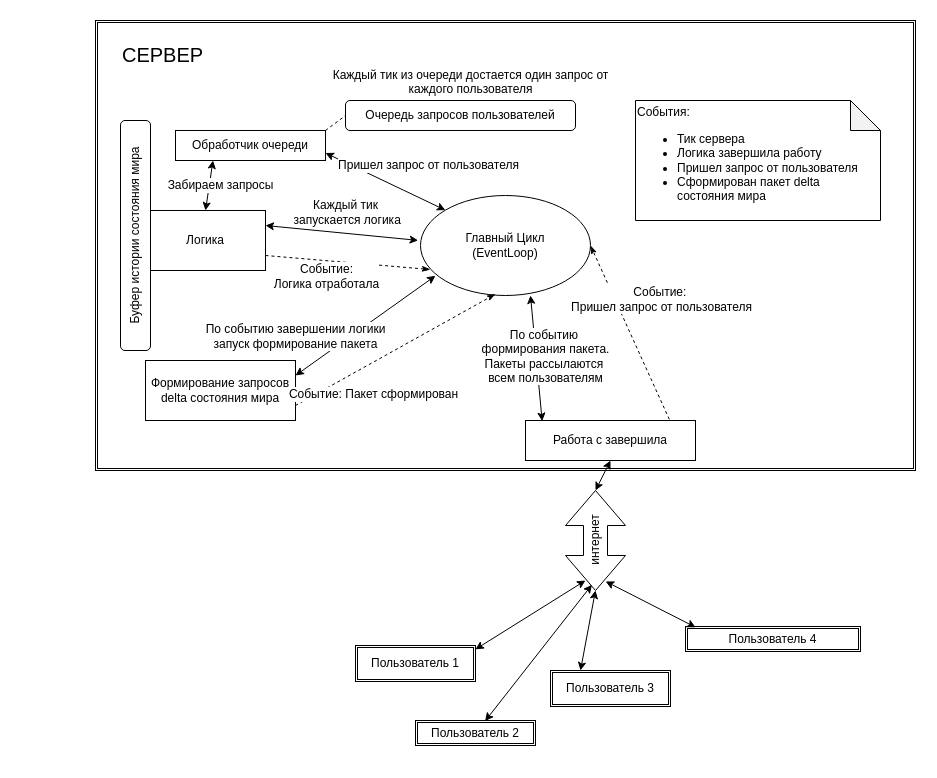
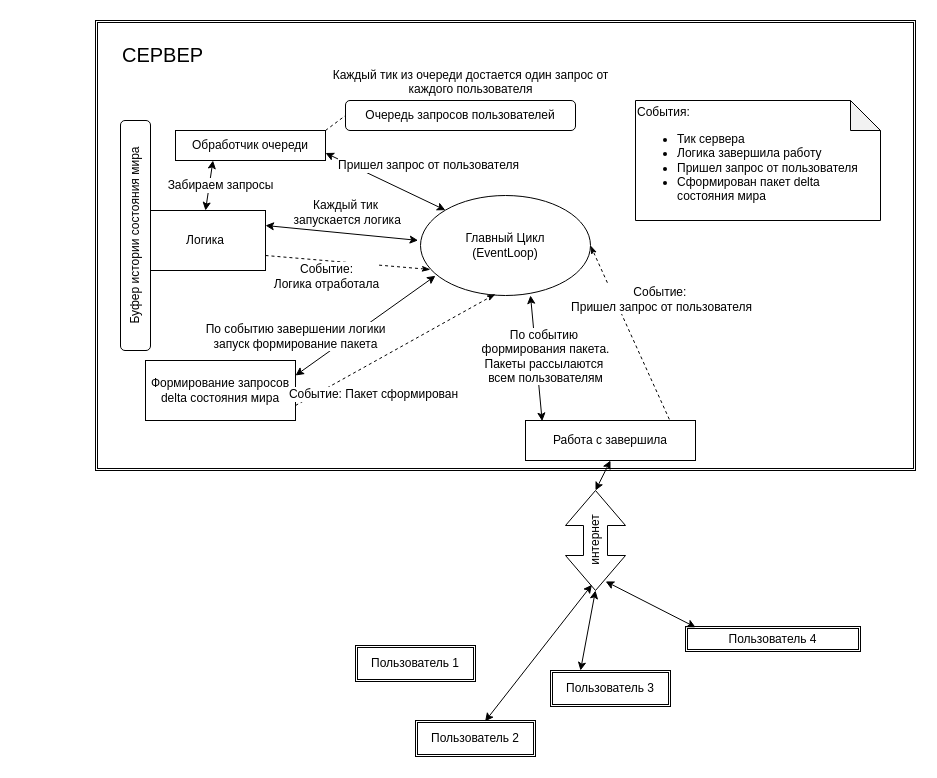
  <mxCell id="0" />
  <mxCell id="1" parent="0" />
  <mxCell id="2" value="" style="shape=ext;double=1;rounded=0;whiteSpace=wrap;html=1;" vertex="1" parent="1"><mxGeometry x="95" y="20" width="820" height="450" as="geometry" /></mxCell>
  <mxCell id="3" value="Главный Цикл&lt;br&gt;(EventLoop)" style="ellipse;whiteSpace=wrap;html=1;" vertex="1" parent="1"><mxGeometry x="420" y="195" width="170" height="100" as="geometry" /></mxCell>
  <mxCell id="4" value="Логика" style="rounded=0;whiteSpace=wrap;html=1;" vertex="1" parent="1"><mxGeometry x="145" y="210" width="120" height="60" as="geometry" /></mxCell>
  <mxCell id="5" value="События:&lt;br&gt;&lt;ul&gt;&lt;li&gt;Тик сервера&lt;/li&gt;&lt;li&gt;Логика завершила работу&lt;/li&gt;&lt;li&gt;Пришел запрос от пользователя&lt;/li&gt;&lt;li&gt;Сформирован пакет delta состояния мира&lt;/li&gt;&lt;/ul&gt;" style="shape=note;whiteSpace=wrap;html=1;backgroundOutline=1;darkOpacity=0.05;align=left;" vertex="1" parent="1"><mxGeometry x="635" y="100" width="245" height="120" as="geometry" /></mxCell>
  <mxCell id="6" value="" style="endArrow=classic;startArrow=classic;html=1;entryX=-0.014;entryY=0.449;entryDx=0;entryDy=0;entryPerimeter=0;exitX=1;exitY=0.25;exitDx=0;exitDy=0;" edge="1" parent="1" source="4" target="3"><mxGeometry width="50" height="50" relative="1" as="geometry"><mxPoint x="205" y="350" as="sourcePoint" /><mxPoint x="255" y="300" as="targetPoint" /></mxGeometry></mxCell>
  <mxCell id="7" value="Каждый тик&lt;br&gt;&amp;nbsp;запускается логика" style="text;html=1;resizable=0;points=[];align=center;verticalAlign=middle;labelBackgroundColor=#ffffff;" vertex="1" connectable="0" parent="6"><mxGeometry x="-0.142" y="3" relative="1" as="geometry"><mxPoint x="13.5" y="-16.5" as="offset" /></mxGeometry></mxCell>
  <mxCell id="8" value="Формирование запросов delta состояния мира" style="rounded=0;whiteSpace=wrap;html=1;" vertex="1" parent="1"><mxGeometry x="145" y="360" width="150" height="60" as="geometry" /></mxCell>
  <mxCell id="9" value="" style="endArrow=classicThin;dashed=1;html=1;exitX=1;exitY=0.75;exitDx=0;exitDy=0;entryX=0.058;entryY=0.74;entryDx=0;entryDy=0;entryPerimeter=0;startArrow=none;startFill=0;endFill=1;" edge="1" parent="1" source="4" target="3"><mxGeometry width="50" height="50" relative="1" as="geometry"><mxPoint x="285" y="295" as="sourcePoint" /><mxPoint x="335" y="245" as="targetPoint" /></mxGeometry></mxCell>
  <mxCell id="10" value="Событие: &lt;br&gt;Логика отработала" style="text;html=1;resizable=0;points=[];align=center;verticalAlign=middle;labelBackgroundColor=#ffffff;" vertex="1" connectable="0" parent="9"><mxGeometry x="-0.216" y="-1" relative="1" as="geometry"><mxPoint x="-4.5" y="14.5" as="offset" /></mxGeometry></mxCell>
  <mxCell id="11" value="" style="endArrow=classic;startArrow=classic;html=1;entryX=0.088;entryY=0.803;entryDx=0;entryDy=0;entryPerimeter=0;exitX=1;exitY=0.25;exitDx=0;exitDy=0;" edge="1" parent="1" source="8" target="3"><mxGeometry width="50" height="50" relative="1" as="geometry"><mxPoint x="315" y="380" as="sourcePoint" /><mxPoint x="365" y="330" as="targetPoint" /></mxGeometry></mxCell>
  <mxCell id="12" value="По событию завершении логики&lt;br&gt;запуск формирование пакета" style="text;html=1;resizable=0;points=[];align=center;verticalAlign=middle;labelBackgroundColor=#ffffff;" vertex="1" connectable="0" parent="11"><mxGeometry x="-0.215" y="-1" relative="1" as="geometry"><mxPoint x="-55.5" y="-1" as="offset" /></mxGeometry></mxCell>
  <mxCell id="13" value="Очередь запросов пользователей" style="rounded=1;whiteSpace=wrap;html=1;" vertex="1" parent="1"><mxGeometry x="345" y="100" width="230" height="30" as="geometry" /></mxCell>
  <mxCell id="14" value="Каждый тик из очереди достается один запрос от&lt;br&gt;каждого пользователя" style="text;html=1;resizable=0;points=[];autosize=1;align=center;verticalAlign=top;spacingTop=-4;" vertex="1" parent="1"><mxGeometry x="325" y="65" width="290" height="30" as="geometry" /></mxCell>
  <mxCell id="15" value="Обработчик очереди" style="rounded=0;whiteSpace=wrap;html=1;" vertex="1" parent="1"><mxGeometry x="175" y="130" width="150" height="30" as="geometry" /></mxCell>
  <mxCell id="16" value="" style="endArrow=classic;startArrow=classic;html=1;entryX=0;entryY=0;entryDx=0;entryDy=0;exitX=1;exitY=0.75;exitDx=0;exitDy=0;" edge="1" parent="1" source="15" target="3"><mxGeometry width="50" height="50" relative="1" as="geometry"><mxPoint x="145" y="490" as="sourcePoint" /><mxPoint x="195" y="440" as="targetPoint" /></mxGeometry></mxCell>
  <mxCell id="17" value="Пришел запрос от пользователя" style="text;html=1;resizable=0;points=[];align=center;verticalAlign=middle;labelBackgroundColor=#ffffff;" vertex="1" connectable="0" parent="16"><mxGeometry x="-0.41" y="-1" relative="1" as="geometry"><mxPoint x="67.5" y="-6" as="offset" /></mxGeometry></mxCell>
  <mxCell id="18" value="" style="endArrow=classic;startArrow=classic;html=1;entryX=0.25;entryY=1;entryDx=0;entryDy=0;" edge="1" parent="1" target="15"><mxGeometry width="50" height="50" relative="1" as="geometry"><mxPoint x="205" y="210" as="sourcePoint" /><mxPoint x="195" y="440" as="targetPoint" /></mxGeometry></mxCell>
  <mxCell id="19" value="Забираем запросы" style="text;html=1;resizable=0;points=[];align=center;verticalAlign=middle;labelBackgroundColor=#ffffff;" vertex="1" connectable="0" parent="18"><mxGeometry x="0.311" y="3" relative="1" as="geometry"><mxPoint x="13" y="8" as="offset" /></mxGeometry></mxCell>
  <mxCell id="20" value="" style="endArrow=none;dashed=1;html=1;entryX=0;entryY=0.5;entryDx=0;entryDy=0;exitX=1;exitY=0;exitDx=0;exitDy=0;exitPerimeter=0;" edge="1" parent="1" source="15" target="13"><mxGeometry width="50" height="50" relative="1" as="geometry"><mxPoint x="145" y="490" as="sourcePoint" /><mxPoint x="195" y="440" as="targetPoint" /></mxGeometry></mxCell>
  <mxCell id="21" value="Работа с завершила" style="rounded=0;whiteSpace=wrap;html=1;" vertex="1" parent="1"><mxGeometry x="525" y="420" width="170" height="40" as="geometry" /></mxCell>
  <mxCell id="22" value="" style="endArrow=classicThin;dashed=1;html=1;exitX=0.846;exitY=-0.029;exitDx=0;exitDy=0;exitPerimeter=0;entryX=1;entryY=0.5;entryDx=0;entryDy=0;endFill=1;" edge="1" parent="1" source="21" target="3"><mxGeometry width="50" height="50" relative="1" as="geometry"><mxPoint x="665" y="350" as="sourcePoint" /><mxPoint x="715" y="300" as="targetPoint" /></mxGeometry></mxCell>
  <mxCell id="23" value="Событие:&amp;nbsp;&lt;br&gt;Пришел запрос от пользователя" style="text;html=1;resizable=0;points=[];align=center;verticalAlign=middle;labelBackgroundColor=#ffffff;" vertex="1" connectable="0" parent="22"><mxGeometry x="0.163" y="-1" relative="1" as="geometry"><mxPoint x="36.5" y="-18.5" as="offset" /></mxGeometry></mxCell>
  <mxCell id="24" value="" style="endArrow=classicThin;dashed=1;html=1;exitX=1;exitY=0.75;exitDx=0;exitDy=0;entryX=0.441;entryY=0.986;entryDx=0;entryDy=0;entryPerimeter=0;endFill=1;" edge="1" parent="1" source="8" target="3"><mxGeometry width="50" height="50" relative="1" as="geometry"><mxPoint x="325" y="430" as="sourcePoint" /><mxPoint x="375" y="380" as="targetPoint" /></mxGeometry></mxCell>
  <mxCell id="25" value="Событие: Пакет сформирован" style="text;html=1;resizable=0;points=[];align=center;verticalAlign=middle;labelBackgroundColor=#ffffff;" vertex="1" connectable="0" parent="24"><mxGeometry x="0.852" relative="1" as="geometry"><mxPoint x="-108" y="92" as="offset" /></mxGeometry></mxCell>
  <mxCell id="26" value="" style="endArrow=classic;startArrow=classic;html=1;entryX=0.647;entryY=1;entryDx=0;entryDy=0;entryPerimeter=0;exitX=0.098;exitY=0.014;exitDx=0;exitDy=0;exitPerimeter=0;" edge="1" parent="1" source="21" target="3"><mxGeometry width="50" height="50" relative="1" as="geometry"><mxPoint x="460" y="450" as="sourcePoint" /><mxPoint x="510" y="400" as="targetPoint" /></mxGeometry></mxCell>
  <mxCell id="27" value="По событию&amp;nbsp;&lt;br&gt;формирования пакета.&lt;br&gt;Пакеты рассылаются&amp;nbsp;&lt;br&gt;всем пользователям" style="text;html=1;resizable=0;points=[];align=center;verticalAlign=middle;labelBackgroundColor=#ffffff;" vertex="1" connectable="0" parent="26"><mxGeometry x="-0.167" relative="1" as="geometry"><mxPoint x="8" y="-12" as="offset" /></mxGeometry></mxCell>
  <mxCell id="28" value="интернет" style="html=1;shadow=0;dashed=0;align=center;verticalAlign=middle;shape=mxgraph.arrows2.twoWayArrow;dy=0.6;dx=35;rotation=-90;" vertex="1" parent="1"><mxGeometry x="545" y="510" width="100" height="60" as="geometry" /></mxCell>
  <mxCell id="29" value="Пользователь 1" style="shape=ext;double=1;rounded=0;whiteSpace=wrap;html=1;" vertex="1" parent="1"><mxGeometry x="355" y="645" width="120" height="36" as="geometry" /></mxCell>
- <mxCell id="30" value="Пользователь 2" style="shape=ext;double=1;rounded=0;whiteSpace=wrap;html=1;" vertex="1" parent="1"><mxGeometry x="415" y="720" width="120" height="25" as="geometry" /></mxCell>
+ <mxCell id="30" value="Пользователь 2" style="shape=ext;double=1;rounded=0;whiteSpace=wrap;html=1;" vertex="1" parent="1"><mxGeometry x="415" y="720" width="120" height="36" as="geometry" /></mxCell>
  <mxCell id="31" value="Пользователь 3" style="shape=ext;double=1;rounded=0;whiteSpace=wrap;html=1;" vertex="1" parent="1"><mxGeometry x="550" y="670" width="120" height="36" as="geometry" /></mxCell>
  <mxCell id="32" value="Пользователь 4" style="shape=ext;double=1;rounded=0;whiteSpace=wrap;html=1;" vertex="1" parent="1"><mxGeometry x="685" y="626" width="175" height="25" as="geometry" /></mxCell>
- <mxCell id="33" value="" style="endArrow=classic;startArrow=classic;html=1;entryX=0.1;entryY=0.333;entryDx=0;entryDy=0;entryPerimeter=0;exitX=0.999;exitY=0.107;exitDx=0;exitDy=0;exitPerimeter=0;" edge="1" parent="1" source="29" target="28"><mxGeometry width="50" height="50" relative="1" as="geometry"><mxPoint x="215" y="830" as="sourcePoint" /><mxPoint x="265" y="780" as="targetPoint" /></mxGeometry></mxCell>
  <mxCell id="34" value="" style="endArrow=classic;startArrow=classic;html=1;entryX=0.1;entryY=0.333;entryDx=0;entryDy=0;entryPerimeter=0;exitX=0.25;exitY=0;exitDx=0;exitDy=0;" edge="1" parent="1" source="31"><mxGeometry width="50" height="50" relative="1" as="geometry"><mxPoint x="484.88" y="658.852" as="sourcePoint" /><mxPoint x="594.98" y="590" as="targetPoint" /></mxGeometry></mxCell>
  <mxCell id="35" value="" style="endArrow=classic;startArrow=classic;html=1;entryX=0.057;entryY=0.44;entryDx=0;entryDy=0;entryPerimeter=0;exitX=0.58;exitY=0.024;exitDx=0;exitDy=0;exitPerimeter=0;" edge="1" parent="1" source="30" target="28"><mxGeometry width="50" height="50" relative="1" as="geometry"><mxPoint x="494.88" y="668.852" as="sourcePoint" /><mxPoint x="604.98" y="600" as="targetPoint" /></mxGeometry></mxCell>
  <mxCell id="36" value="" style="endArrow=classic;startArrow=classic;html=1;entryX=0.091;entryY=0.669;entryDx=0;entryDy=0;entryPerimeter=0;exitX=0.058;exitY=0.032;exitDx=0;exitDy=0;exitPerimeter=0;" edge="1" parent="1" source="32" target="28"><mxGeometry width="50" height="50" relative="1" as="geometry"><mxPoint x="504.88" y="678.852" as="sourcePoint" /><mxPoint x="614.98" y="610" as="targetPoint" /></mxGeometry></mxCell>
  <mxCell id="37" value="" style="endArrow=classic;startArrow=classic;html=1;entryX=0.5;entryY=1;entryDx=0;entryDy=0;exitX=1;exitY=0.5;exitDx=0;exitDy=0;exitPerimeter=0;" edge="1" parent="1" source="28" target="21"><mxGeometry width="50" height="50" relative="1" as="geometry"><mxPoint x="731.96" y="546.152" as="sourcePoint" /><mxPoint x="645.14" y="499.9" as="targetPoint" /></mxGeometry></mxCell>
  <mxCell id="38" value="&lt;font style=&quot;font-size: 20px&quot;&gt;СЕРВЕР&lt;/font&gt;" style="text;html=1;resizable=0;points=[];autosize=1;align=left;verticalAlign=top;spacingTop=-4;" vertex="1" parent="1"><mxGeometry x="120" y="40" width="100" height="20" as="geometry" /></mxCell>
  <mxCell id="39" value="Буфер истории состояния мира" style="rounded=1;whiteSpace=wrap;html=1;rotation=-90;" vertex="1" parent="1"><mxGeometry x="20" y="220" width="230" height="30" as="geometry" /></mxCell>
